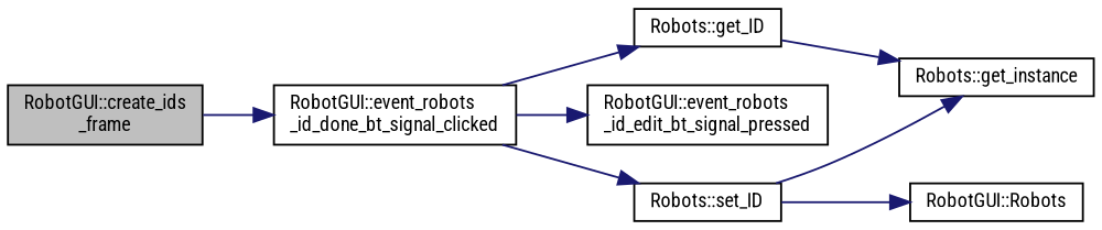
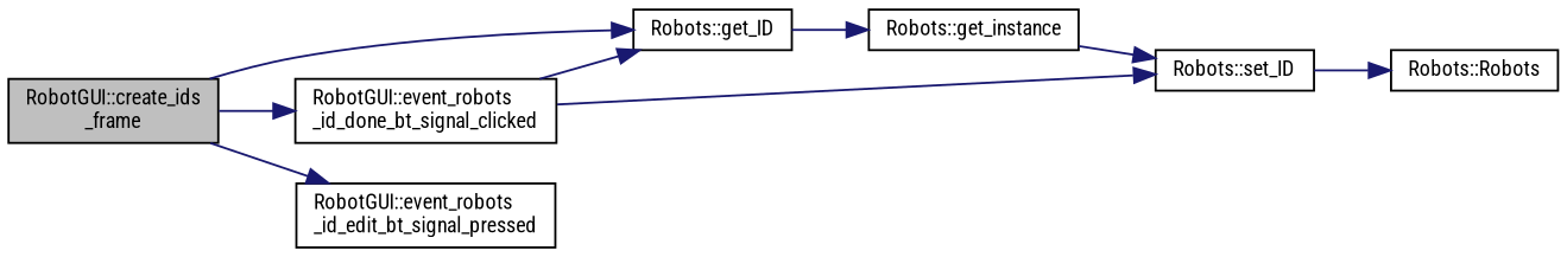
  digraph {
    fontname="Roboto Condensed"
    rankdir=LR
    node [color=black fillcolor=white fontname="Roboto Condensed" fontsize=10 shape=record style=filled]
    edge [color=midnightblue fontname="Roboto Condensed" fontsize=10 labelfontname=Helvetica labelfontsize=10 style=solid]
    n1 [fillcolor=grey75 fontcolor=black height=0.2 label="RobotGUI::create_ids\l_frame" width=0.4]
    n2 [height=0.2 label="RobotGUI::event_robots\l_id_done_bt_signal_clicked" width=0.4]
    n3 [height=0.2 label="Robots::get_ID" width=0.4]
    n4 [height=0.2 label="RobotGUI::event_robots\l_id_edit_bt_signal_pressed" width=0.4]
    n5 [height=0.2 label="Robots::set_ID" width=0.4]
    n6 [height=0.2 label="Robots::get_instance" width=0.4]
-   n7 [height=0.2 label="RobotGUI::Robots" width=0.4]
+   n7 [height=0.2 label="Robots::Robots" width=0.4]
    n1 -> n2
-   n2 -> n4
+   n1 -> n3
+   n1 -> n4
    n2 -> n3
    n2 -> n5
    n3 -> n6
-   n5 -> n6
+   n6 -> n5
    n5 -> n7
  }
